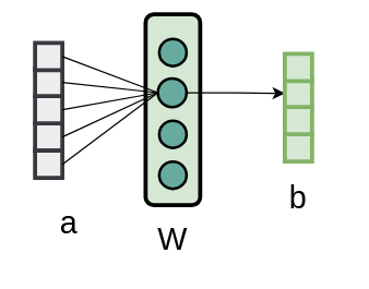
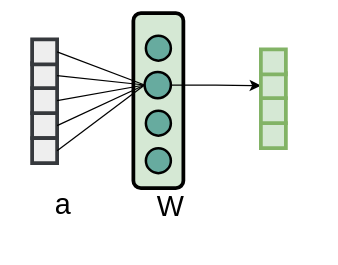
  <mxCell id="0" />
  <mxCell id="1" parent="0" />
  <mxCell id="2" value="a" style="text;html=1;align=center;verticalAlign=middle;whiteSpace=wrap;rounded=0;fontSize=23;strokeWidth=4;" vertex="1" parent="1"><mxGeometry x="20" y="148" width="60" height="30" as="geometry" /></mxCell>
  <mxCell id="3" value="" style="rounded=0;whiteSpace=wrap;html=1;strokeWidth=3;fillColor=#eeeeee;strokeColor=#36393d;" vertex="1" parent="1"><mxGeometry x="25" y="90" width="20" height="20" as="geometry" /></mxCell>
  <mxCell id="4" value="" style="rounded=0;whiteSpace=wrap;html=1;strokeWidth=3;fillColor=#eeeeee;strokeColor=#36393d;" vertex="1" parent="1"><mxGeometry x="25" y="70" width="20" height="20" as="geometry" /></mxCell>
  <mxCell id="5" value="" style="rounded=0;whiteSpace=wrap;html=1;strokeWidth=3;fillColor=#eeeeee;strokeColor=#36393d;" vertex="1" parent="1"><mxGeometry x="25" y="50" width="20" height="20" as="geometry" /></mxCell>
  <mxCell id="6" value="" style="rounded=0;whiteSpace=wrap;html=1;strokeWidth=3;fillColor=#eeeeee;strokeColor=#36393d;" vertex="1" parent="1"><mxGeometry x="25" y="31" width="20" height="20" as="geometry" /></mxCell>
  <mxCell id="7" value="" style="ellipse;whiteSpace=wrap;html=1;aspect=fixed;strokeWidth=2;fillColor=#67AB9F;strokeColor=#000000;" vertex="1" parent="1"><mxGeometry x="124" y="20" width="20" height="20" as="geometry" /></mxCell>
  <mxCell id="8" value="" style="ellipse;whiteSpace=wrap;html=1;aspect=fixed;strokeWidth=2;fillColor=#67AB9F;strokeColor=#000000;" vertex="1" parent="1"><mxGeometry x="124" y="50" width="20" height="20" as="geometry" /></mxCell>
  <mxCell id="9" value="" style="ellipse;whiteSpace=wrap;html=1;aspect=fixed;strokeWidth=2;fillColor=#67AB9F;strokeColor=#000000;" vertex="1" parent="1"><mxGeometry x="124" y="80" width="20" height="20" as="geometry" /></mxCell>
  <mxCell id="10" value="" style="ellipse;whiteSpace=wrap;html=1;aspect=fixed;strokeWidth=2;fillColor=#67AB9F;strokeColor=#000000;" vertex="1" parent="1"><mxGeometry x="124" y="110" width="20" height="20" as="geometry" /></mxCell>
  <mxCell id="11" value="" style="rounded=1;whiteSpace=wrap;html=1;fontSize=12;glass=0;strokeWidth=3;shadow=0;rotation=90;fillColor=#d5e8d4;strokeColor=#000000;" vertex="1" parent="1"><mxGeometry x="56" y="60" width="140" height="40" as="geometry" /></mxCell>
  <mxCell id="12" value="" style="ellipse;whiteSpace=wrap;html=1;aspect=fixed;strokeWidth=2;fillColor=#67AB9F;strokeColor=#000000;" vertex="1" parent="1"><mxGeometry x="116" y="28" width="20" height="20" as="geometry" /></mxCell>
  <mxCell id="13" style="edgeStyle=orthogonalEdgeStyle;rounded=0;orthogonalLoop=1;jettySize=auto;html=1;exitX=1;exitY=0.5;exitDx=0;exitDy=0;entryX=0;entryY=0.5;entryDx=0;entryDy=0;" edge="1" parent="1" source="14" target="20"><mxGeometry relative="1" as="geometry" /></mxCell>
  <mxCell id="14" value="" style="ellipse;whiteSpace=wrap;html=1;aspect=fixed;strokeWidth=2;fillColor=#67AB9F;strokeColor=#000000;" vertex="1" parent="1"><mxGeometry x="115" y="57" width="21" height="21" as="geometry" /></mxCell>
  <mxCell id="15" value="" style="ellipse;whiteSpace=wrap;html=1;aspect=fixed;strokeWidth=2;fillColor=#67AB9F;strokeColor=#000000;" vertex="1" parent="1"><mxGeometry x="116" y="88" width="20" height="20" as="geometry" /></mxCell>
  <mxCell id="16" value="" style="ellipse;whiteSpace=wrap;html=1;aspect=fixed;strokeWidth=2;fillColor=#67AB9F;strokeColor=#000000;" vertex="1" parent="1"><mxGeometry x="116" y="118" width="20" height="20" as="geometry" /></mxCell>
  <mxCell id="17" value="" style="rounded=0;whiteSpace=wrap;html=1;strokeWidth=3;fillColor=#eeeeee;strokeColor=#36393d;" vertex="1" parent="1"><mxGeometry x="25" y="110" width="20" height="20" as="geometry" /></mxCell>
  <mxCell id="18" value="" style="rounded=0;whiteSpace=wrap;html=1;strokeWidth=3;fillColor=#d5e8d4;strokeColor=#82b366;" vertex="1" parent="1"><mxGeometry x="208" y="98" width="20" height="20" as="geometry" /></mxCell>
  <mxCell id="19" value="" style="rounded=0;whiteSpace=wrap;html=1;strokeWidth=3;fillColor=#d5e8d4;strokeColor=#82b366;" vertex="1" parent="1"><mxGeometry x="208" y="78" width="20" height="20" as="geometry" /></mxCell>
  <mxCell id="20" value="" style="rounded=0;whiteSpace=wrap;html=1;strokeWidth=3;fillColor=#d5e8d4;strokeColor=#82b366;" vertex="1" parent="1"><mxGeometry x="208" y="58" width="20" height="20" as="geometry" /></mxCell>
  <mxCell id="21" value="" style="rounded=0;whiteSpace=wrap;html=1;strokeWidth=3;fillColor=#d5e8d4;strokeColor=#82b366;" vertex="1" parent="1"><mxGeometry x="208" y="39" width="20" height="20" as="geometry" /></mxCell>
- <mxCell id="22" value="W" style="text;html=1;align=center;verticalAlign=middle;whiteSpace=wrap;rounded=0;fontSize=23;strokeWidth=4;" vertex="1" parent="1"><mxGeometry x="95.5" y="160" width="60" height="30" as="geometry" /></mxCell>
- <mxCell id="23" value="b" style="text;html=1;align=center;verticalAlign=middle;whiteSpace=wrap;rounded=0;fontSize=23;strokeWidth=4;" vertex="1" parent="1"><mxGeometry x="188" y="130" width="60" height="30" as="geometry" /></mxCell>
+ <mxCell id="22" value="W" style="text;html=1;align=center;verticalAlign=middle;whiteSpace=wrap;rounded=0;fontSize=23;strokeWidth=4;" vertex="1" parent="1"><mxGeometry x="105.5" y="150" width="60" height="30" as="geometry" /></mxCell>
  <mxCell id="24" value="" style="endArrow=none;html=1;rounded=0;exitX=1;exitY=0.5;exitDx=0;exitDy=0;entryX=0;entryY=0.5;entryDx=0;entryDy=0;" edge="1" parent="1" source="6" target="14"><mxGeometry width="50" height="50" relative="1" as="geometry"><mxPoint x="188" y="90" as="sourcePoint" /><mxPoint x="118" y="40" as="targetPoint" /></mxGeometry></mxCell>
  <mxCell id="25" value="" style="endArrow=none;html=1;rounded=0;exitX=1;exitY=0.5;exitDx=0;exitDy=0;entryX=0;entryY=0.5;entryDx=0;entryDy=0;" edge="1" parent="1" source="5" target="14"><mxGeometry width="50" height="50" relative="1" as="geometry"><mxPoint x="188" y="90" as="sourcePoint" /><mxPoint x="238" y="40" as="targetPoint" /></mxGeometry></mxCell>
  <mxCell id="26" value="" style="endArrow=none;html=1;rounded=0;exitX=1;exitY=0.5;exitDx=0;exitDy=0;entryX=0;entryY=0.5;entryDx=0;entryDy=0;" edge="1" parent="1" source="4" target="14"><mxGeometry width="50" height="50" relative="1" as="geometry"><mxPoint x="188" y="90" as="sourcePoint" /><mxPoint x="118" y="40" as="targetPoint" /></mxGeometry></mxCell>
  <mxCell id="27" value="" style="endArrow=none;html=1;rounded=0;exitX=1;exitY=0.5;exitDx=0;exitDy=0;entryX=0;entryY=0.5;entryDx=0;entryDy=0;" edge="1" parent="1" source="3" target="14"><mxGeometry width="50" height="50" relative="1" as="geometry"><mxPoint x="188" y="90" as="sourcePoint" /><mxPoint x="238" y="40" as="targetPoint" /></mxGeometry></mxCell>
  <mxCell id="28" value="" style="endArrow=none;html=1;rounded=0;exitX=1;exitY=0.5;exitDx=0;exitDy=0;entryX=0;entryY=0.5;entryDx=0;entryDy=0;" edge="1" parent="1" source="17" target="14"><mxGeometry width="50" height="50" relative="1" as="geometry"><mxPoint x="188" y="90" as="sourcePoint" /><mxPoint x="238" y="40" as="targetPoint" /></mxGeometry></mxCell>
